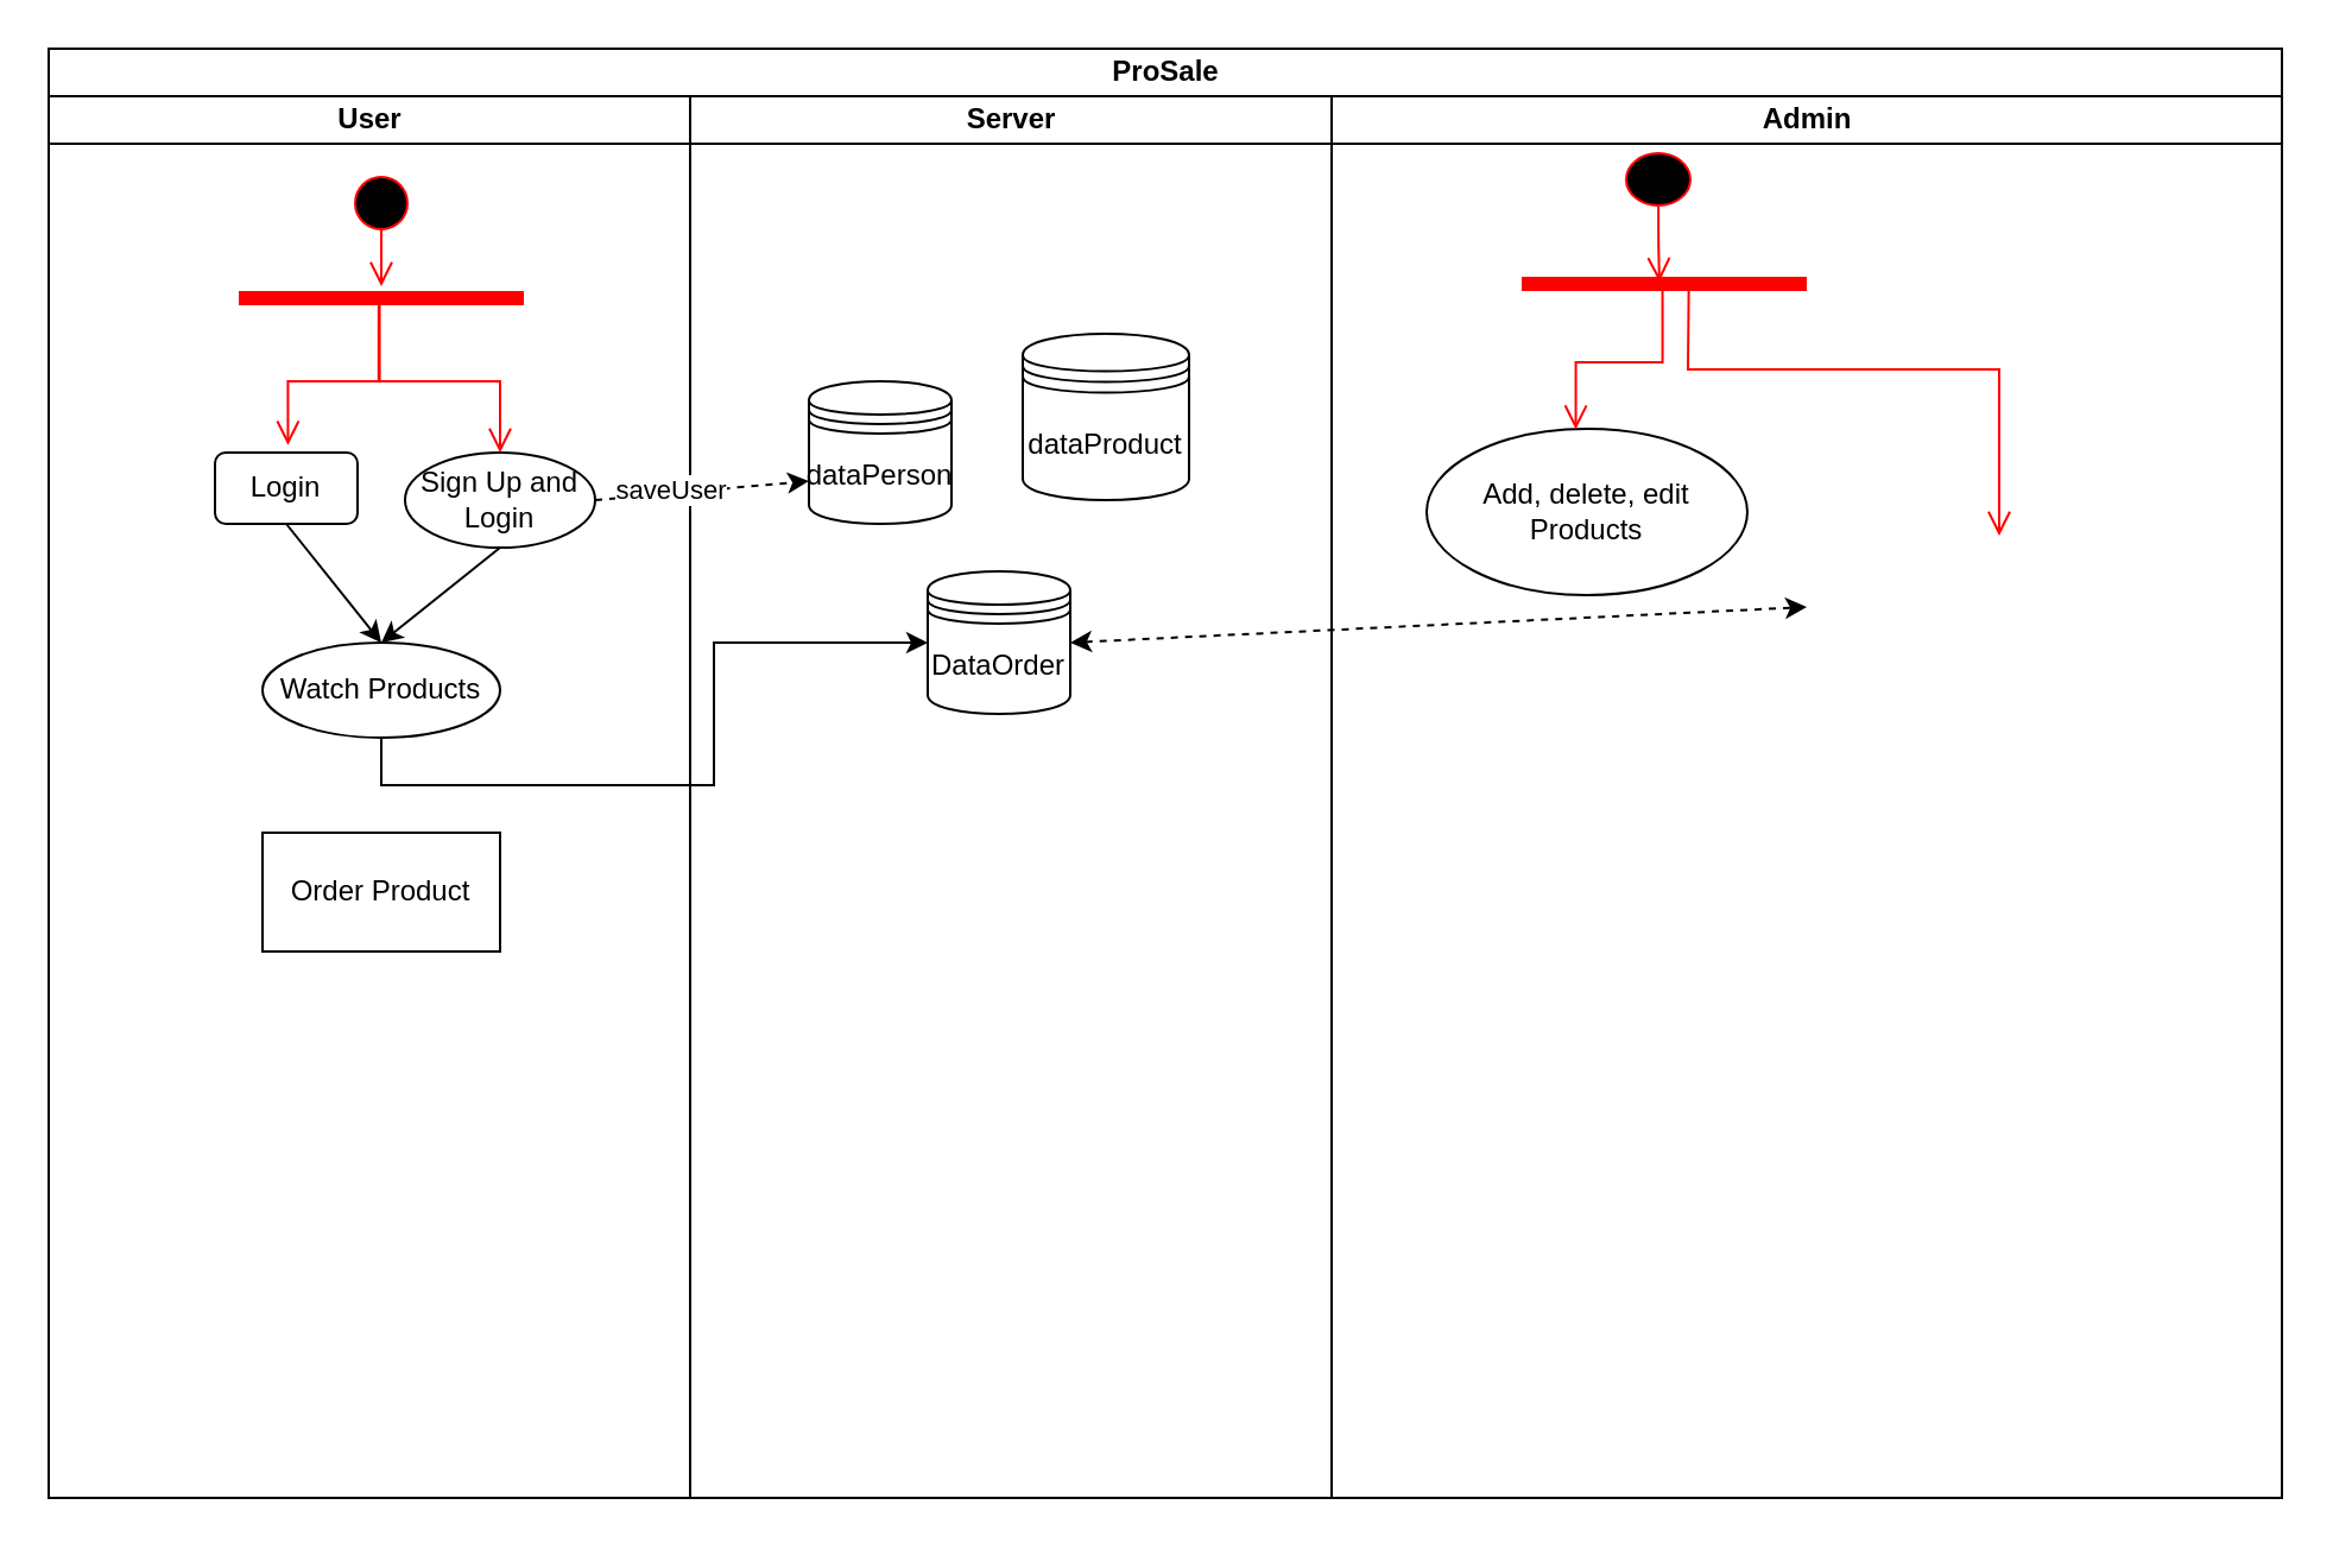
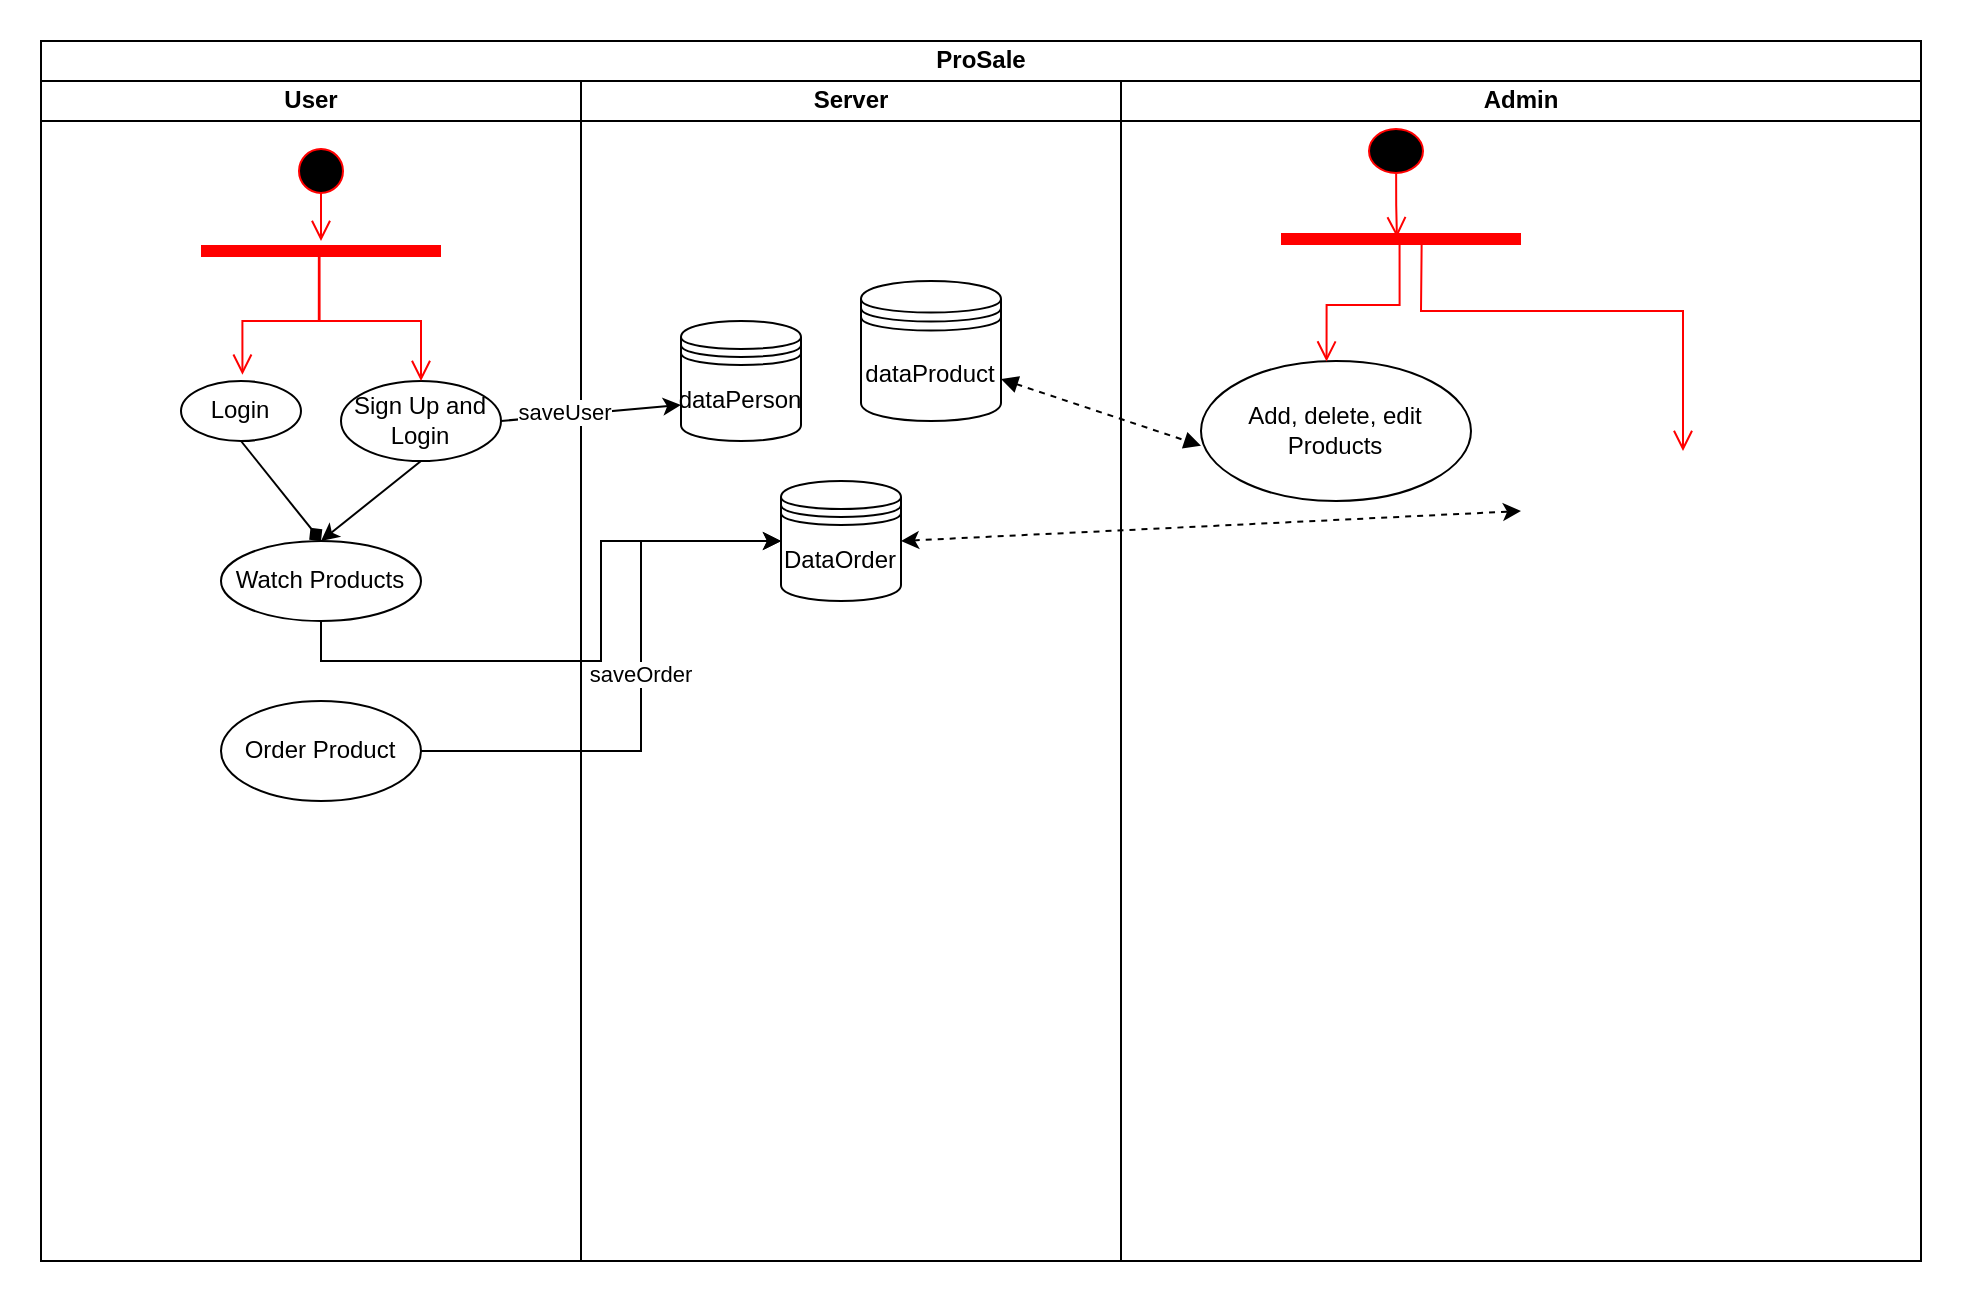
  <mxCell id="0" />
  <mxCell id="1" parent="0" />
  <mxCell id="2" value="ProSale" style="swimlane;childLayout=stackLayout;resizeParent=1;resizeParentMax=0;startSize=20;html=1;" vertex="1" parent="1"><mxGeometry x="20" y="20" width="940" height="610" as="geometry" /></mxCell>
  <mxCell id="3" value="User" style="swimlane;startSize=20;html=1;" vertex="1" parent="2"><mxGeometry y="20" width="270" height="590" as="geometry" /></mxCell>
  <mxCell id="4" value="" style="ellipse;html=1;shape=startState;fillColor=#000000;strokeColor=#ff0000;" vertex="1" parent="3"><mxGeometry x="125" y="30" width="30" height="30" as="geometry" /></mxCell>
  <mxCell id="5" value="" style="edgeStyle=orthogonalEdgeStyle;html=1;verticalAlign=bottom;endArrow=open;endSize=8;strokeColor=#ff0000;rounded=0;" edge="1" parent="3"><mxGeometry relative="1" as="geometry"><mxPoint x="140" y="80" as="targetPoint" /><mxPoint x="140" y="56" as="sourcePoint" /></mxGeometry></mxCell>
  <mxCell id="6" value="" style="shape=line;html=1;strokeWidth=6;strokeColor=#ff0000;" vertex="1" parent="3"><mxGeometry x="80" y="80" width="120" height="10" as="geometry" /></mxCell>
  <mxCell id="7" value="" style="edgeStyle=orthogonalEdgeStyle;html=1;verticalAlign=bottom;endArrow=open;endSize=8;strokeColor=#ff0000;rounded=0;entryX=0.512;entryY=-0.105;entryDx=0;entryDy=0;entryPerimeter=0;exitX=0.494;exitY=0.517;exitDx=0;exitDy=0;exitPerimeter=0;" edge="1" source="6" parent="3" target="8"><mxGeometry relative="1" as="geometry"><mxPoint x="80" y="150" as="targetPoint" /></mxGeometry></mxCell>
- <mxCell id="8" value="Login" style="whiteSpace=wrap;html=1;rounded=1;" vertex="1" parent="3"><mxGeometry x="70" y="150" width="60" height="30" as="geometry" /></mxCell>
+ <mxCell id="8" value="Login" style="ellipse;whiteSpace=wrap;html=1;" vertex="1" parent="3"><mxGeometry x="70" y="150" width="60" height="30" as="geometry" /></mxCell>
  <mxCell id="9" value="Sign Up and Login" style="ellipse;whiteSpace=wrap;html=1;" vertex="1" parent="3"><mxGeometry x="150" y="150" width="80" height="40" as="geometry" /></mxCell>
  <mxCell id="10" value="" style="edgeStyle=orthogonalEdgeStyle;html=1;verticalAlign=bottom;endArrow=open;endSize=8;strokeColor=#ff0000;rounded=0;entryX=0.5;entryY=0;entryDx=0;entryDy=0;exitX=0.491;exitY=0.472;exitDx=0;exitDy=0;exitPerimeter=0;" edge="1" parent="3" source="6" target="9"><mxGeometry relative="1" as="geometry"><mxPoint x="410" y="160" as="targetPoint" /><mxPoint x="140" y="90" as="sourcePoint" /></mxGeometry></mxCell>
  <mxCell id="11" style="edgeStyle=orthogonalEdgeStyle;rounded=0;orthogonalLoop=1;jettySize=auto;html=1;exitX=0.5;exitY=1;exitDx=0;exitDy=0;" edge="1" parent="3" source="12" target="19"><mxGeometry relative="1" as="geometry" /></mxCell>
  <mxCell id="12" value="Watch Products" style="ellipse;whiteSpace=wrap;html=1;" vertex="1" parent="3"><mxGeometry x="90" y="230" width="100" height="40" as="geometry" /></mxCell>
- <mxCell id="13" value="" style="endArrow=classic;html=1;rounded=0;exitX=0.5;exitY=1;exitDx=0;exitDy=0;entryX=0.5;entryY=0;entryDx=0;entryDy=0;" edge="1" parent="3" source="8" target="12"><mxGeometry width="50" height="50" relative="1" as="geometry"><mxPoint x="80" y="220" as="sourcePoint" /><mxPoint x="130" y="170" as="targetPoint" /></mxGeometry></mxCell>
+ <mxCell id="13" value="" style="endArrow=diamond;html=1;rounded=0;exitX=0.5;exitY=1;exitDx=0;exitDy=0;entryX=0.5;entryY=0;entryDx=0;entryDy=0;" edge="1" parent="3" source="8" target="12"><mxGeometry width="50" height="50" relative="1" as="geometry"><mxPoint x="80" y="220" as="sourcePoint" /><mxPoint x="130" y="170" as="targetPoint" /></mxGeometry></mxCell>
  <mxCell id="14" value="" style="endArrow=classic;html=1;rounded=0;exitX=0.5;exitY=1;exitDx=0;exitDy=0;entryX=0.5;entryY=0;entryDx=0;entryDy=0;" edge="1" parent="3" source="9" target="12"><mxGeometry width="50" height="50" relative="1" as="geometry"><mxPoint x="110" y="190" as="sourcePoint" /><mxPoint x="150" y="240" as="targetPoint" /></mxGeometry></mxCell>
- <mxCell id="15" value="Order Product" style="whiteSpace=wrap;html=1;rounded=0;" vertex="1" parent="3"><mxGeometry x="90" y="310" width="100" height="50" as="geometry" /></mxCell>
+ <mxCell id="15" value="Order Product" style="ellipse;whiteSpace=wrap;html=1;" vertex="1" parent="3"><mxGeometry x="90" y="310" width="100" height="50" as="geometry" /></mxCell>
  <mxCell id="16" value="Server" style="swimlane;startSize=20;html=1;" vertex="1" parent="2"><mxGeometry x="270" y="20" width="270" height="590" as="geometry" /></mxCell>
  <mxCell id="17" value="dataPerson" style="shape=datastore;whiteSpace=wrap;html=1;" vertex="1" parent="16"><mxGeometry x="50" y="120" width="60" height="60" as="geometry" /></mxCell>
  <mxCell id="18" value="dataProduct" style="shape=datastore;whiteSpace=wrap;html=1;" vertex="1" parent="16"><mxGeometry x="140" y="100" width="70" height="70" as="geometry" /></mxCell>
  <mxCell id="19" value="DataOrder" style="shape=datastore;whiteSpace=wrap;html=1;" vertex="1" parent="16"><mxGeometry x="100" y="200" width="60" height="60" as="geometry" /></mxCell>
- <mxCell id="20" value="" style="endArrow=classic;html=1;rounded=0;exitX=1;exitY=0.5;exitDx=0;exitDy=0;entryX=0;entryY=0.7;entryDx=0;entryDy=0;dashed=1;" edge="1" parent="2" source="9" target="17"><mxGeometry width="50" height="50" relative="1" as="geometry"><mxPoint x="300" y="310" as="sourcePoint" /><mxPoint x="210" y="180" as="targetPoint" /></mxGeometry></mxCell>
+ <mxCell id="20" value="" style="endArrow=classic;html=1;rounded=0;exitX=1;exitY=0.5;exitDx=0;exitDy=0;entryX=0;entryY=0.7;entryDx=0;entryDy=0;" edge="1" parent="2" source="9" target="17"><mxGeometry width="50" height="50" relative="1" as="geometry"><mxPoint x="300" y="310" as="sourcePoint" /><mxPoint x="210" y="180" as="targetPoint" /></mxGeometry></mxCell>
  <mxCell id="21" value="saveUser" style="edgeLabel;html=1;align=center;verticalAlign=middle;resizable=0;points=[];" vertex="1" connectable="0" parent="20"><mxGeometry x="-0.293" y="2" relative="1" as="geometry"><mxPoint as="offset" /></mxGeometry></mxCell>
+ <mxCell id="22" style="edgeStyle=orthogonalEdgeStyle;rounded=0;orthogonalLoop=1;jettySize=auto;html=1;entryX=0;entryY=0.5;entryDx=0;entryDy=0;" edge="1" parent="2" source="15" target="19"><mxGeometry relative="1" as="geometry"><Array as="points"><mxPoint x="300" y="355" /><mxPoint x="300" y="250" /></Array></mxGeometry></mxCell>
+ <mxCell id="23" value="saveOrder" style="edgeLabel;html=1;align=center;verticalAlign=middle;resizable=0;points=[];" vertex="1" connectable="0" parent="22"><mxGeometry x="0.048" y="1" relative="1" as="geometry"><mxPoint as="offset" /></mxGeometry></mxCell>
  <mxCell id="24" value="Admin" style="swimlane;startSize=20;html=1;" vertex="1" parent="2"><mxGeometry x="540" y="20" width="400" height="590" as="geometry" /></mxCell>
  <mxCell id="25" value="" style="ellipse;html=1;shape=startState;fillColor=#000000;strokeColor=#ff0000;" vertex="1" parent="24"><mxGeometry x="120" y="20" width="35" height="30" as="geometry" /></mxCell>
  <mxCell id="26" value="" style="edgeStyle=orthogonalEdgeStyle;html=1;verticalAlign=bottom;endArrow=open;endSize=8;strokeColor=#ff0000;rounded=0;entryX=0.483;entryY=0.413;entryDx=0;entryDy=0;entryPerimeter=0;exitX=0.502;exitY=0.882;exitDx=0;exitDy=0;exitPerimeter=0;" edge="1" parent="24" source="25" target="28"><mxGeometry relative="1" as="geometry"><mxPoint x="137.5" y="74" as="targetPoint" /><mxPoint x="137.5" y="50" as="sourcePoint" /></mxGeometry></mxCell>
  <mxCell id="27" value="Add, delete, edit Products" style="ellipse;whiteSpace=wrap;html=1;" vertex="1" parent="24"><mxGeometry x="40" y="140" width="135" height="70" as="geometry" /></mxCell>
  <mxCell id="28" value="" style="shape=line;html=1;strokeWidth=6;strokeColor=#ff0000;" vertex="1" parent="24"><mxGeometry x="80" y="74" width="120" height="10" as="geometry" /></mxCell>
  <mxCell id="29" value="" style="edgeStyle=orthogonalEdgeStyle;html=1;verticalAlign=bottom;endArrow=open;endSize=8;strokeColor=#ff0000;rounded=0;entryX=0.465;entryY=0.004;entryDx=0;entryDy=0;entryPerimeter=0;exitX=0.494;exitY=0.517;exitDx=0;exitDy=0;exitPerimeter=0;" edge="1" parent="24" source="28" target="27"><mxGeometry relative="1" as="geometry"><mxPoint x="101" y="141" as="targetPoint" /></mxGeometry></mxCell>
  <mxCell id="30" value="" style="edgeStyle=orthogonalEdgeStyle;html=1;verticalAlign=bottom;endArrow=open;endSize=8;strokeColor=#ff0000;rounded=0;exitX=0.586;exitY=0.729;exitDx=0;exitDy=0;exitPerimeter=0;" edge="1" parent="24" source="28"><mxGeometry relative="1" as="geometry"><mxPoint x="281" y="185" as="targetPoint" /><mxPoint x="150" y="84" as="sourcePoint" /><Array as="points"><mxPoint x="150" y="84" /><mxPoint x="150" y="84" /><mxPoint x="150" y="115" /><mxPoint x="281" y="115" /></Array></mxGeometry></mxCell>
+ <mxCell id="31" value="" style="endArrow=block;startArrow=block;endFill=1;startFill=1;html=1;rounded=0;entryX=0;entryY=0.605;entryDx=0;entryDy=0;entryPerimeter=0;exitX=1;exitY=0.7;exitDx=0;exitDy=0;dashed=1;" edge="1" parent="2" source="18" target="27"><mxGeometry width="160" relative="1" as="geometry"><mxPoint x="470" y="170" as="sourcePoint" /><mxPoint x="570" y="170" as="targetPoint" /></mxGeometry></mxCell>
  <mxCell id="32" value="" style="endArrow=classic;startArrow=classic;html=1;rounded=0;exitX=1;exitY=0.5;exitDx=0;exitDy=0;dashed=1;" edge="1" parent="2" source="19"><mxGeometry width="50" height="50" relative="1" as="geometry"><mxPoint x="480" y="300" as="sourcePoint" /><mxPoint x="740" y="235" as="targetPoint" /></mxGeometry></mxCell>
